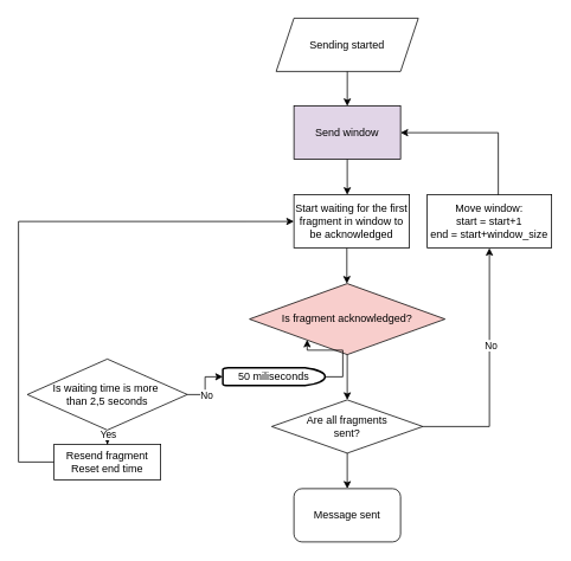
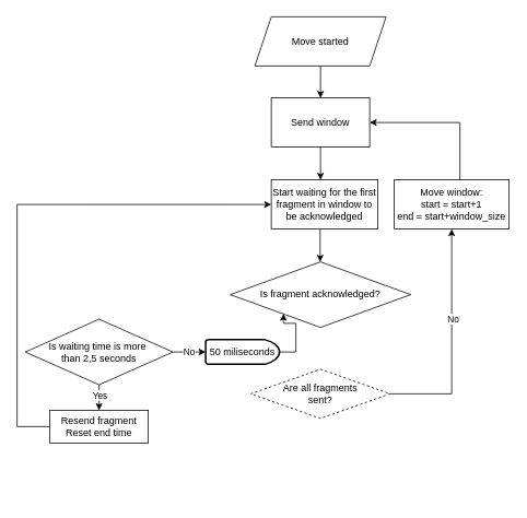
  <mxCell id="0" />
  <mxCell id="1" parent="0" />
- <mxCell id="2" value="Sending started" style="shape=parallelogram;perimeter=parallelogramPerimeter;whiteSpace=wrap;html=1;fixedSize=1;" vertex="1" parent="1"><mxGeometry x="310" y="20" width="160" height="60" as="geometry" /></mxCell>
+ <mxCell id="2" value="Move started" style="shape=parallelogram;perimeter=parallelogramPerimeter;whiteSpace=wrap;html=1;fixedSize=1;" vertex="1" parent="1"><mxGeometry x="310" y="20" width="160" height="60" as="geometry" /></mxCell>
  <mxCell id="3" value="" style="endArrow=classic;html=1;rounded=0;exitX=0.438;exitY=1.017;exitDx=0;exitDy=0;exitPerimeter=0;" edge="1" parent="1" target="4"><mxGeometry width="50" height="50" relative="1" as="geometry"><mxPoint x="390.08" y="80" as="sourcePoint" /><mxPoint x="390" y="138.98" as="targetPoint" /></mxGeometry></mxCell>
- <mxCell id="4" value="Send window" style="rounded=0;whiteSpace=wrap;html=1;fillColor=#e1d5e7;" vertex="1" parent="1"><mxGeometry x="330" y="118.98" width="120" height="60" as="geometry" /></mxCell>
+ <mxCell id="4" value="Send window" style="rounded=0;whiteSpace=wrap;html=1;" vertex="1" parent="1"><mxGeometry x="330" y="118.98" width="120" height="60" as="geometry" /></mxCell>
  <mxCell id="5" value="" style="endArrow=classic;html=1;rounded=0;exitX=0.5;exitY=1;exitDx=0;exitDy=0;" edge="1" parent="1" source="4"><mxGeometry width="50" height="50" relative="1" as="geometry"><mxPoint x="370" y="288.98" as="sourcePoint" /><mxPoint x="390" y="218.98" as="targetPoint" /></mxGeometry></mxCell>
  <mxCell id="6" style="edgeStyle=orthogonalEdgeStyle;rounded=0;orthogonalLoop=1;jettySize=auto;html=1;exitX=0.5;exitY=1;exitDx=0;exitDy=0;" edge="1" parent="1"><mxGeometry relative="1" as="geometry"><mxPoint x="390" y="308.98" as="sourcePoint" /><mxPoint x="390" y="308.98" as="targetPoint" /></mxGeometry></mxCell>
  <mxCell id="7" value="Start waiting for the first fragment in window to be acknowledged" style="rounded=0;whiteSpace=wrap;html=1;" vertex="1" parent="1"><mxGeometry x="330" y="218.98" width="130" height="60" as="geometry" /></mxCell>
  <mxCell id="8" value="" style="endArrow=classic;html=1;rounded=0;exitX=0.5;exitY=1;exitDx=0;exitDy=0;" edge="1" parent="1"><mxGeometry width="50" height="50" relative="1" as="geometry"><mxPoint x="389.58" y="278.98" as="sourcePoint" /><mxPoint x="389.58" y="318.98" as="targetPoint" /></mxGeometry></mxCell>
  <mxCell id="9" style="edgeStyle=orthogonalEdgeStyle;rounded=0;orthogonalLoop=1;jettySize=auto;html=1;exitX=0.5;exitY=1;exitDx=0;exitDy=0;" edge="1" parent="1" source="11" target="20"><mxGeometry relative="1" as="geometry" /></mxCell>
  <mxCell id="10" value="Yes" style="edgeLabel;html=1;align=center;verticalAlign=middle;resizable=0;points=[];" vertex="1" connectable="0" parent="9"><mxGeometry x="0.126" relative="1" as="geometry"><mxPoint as="offset" /></mxGeometry></mxCell>
- <mxCell id="11" value="Is waiting time is more&amp;nbsp;&lt;div&gt;than 2,5 seconds&lt;/div&gt;" style="rhombus;whiteSpace=wrap;html=1;" vertex="1" parent="1"><mxGeometry x="30" y="403.98" width="180" height="80" as="geometry" /></mxCell>
- <mxCell id="12" style="edgeStyle=orthogonalEdgeStyle;rounded=0;orthogonalLoop=1;jettySize=auto;html=1;exitX=0.5;exitY=1;exitDx=0;exitDy=0;entryX=0.5;entryY=0;entryDx=0;entryDy=0;" edge="1" parent="1" source="13" target="24"><mxGeometry relative="1" as="geometry" /></mxCell>
- <mxCell id="13" value="Is fragment acknowledged?" style="rhombus;whiteSpace=wrap;html=1;fillColor=#f8cecc;" vertex="1" parent="1"><mxGeometry x="280" y="318.98" width="220" height="80" as="geometry" /></mxCell>
- <mxCell id="14" value="50 miliseconds" style="strokeWidth=2;html=1;shape=mxgraph.flowchart.delay;whiteSpace=wrap;" vertex="1" parent="1"><mxGeometry x="250" y="413.98" width="115" height="20" as="geometry" /></mxCell>
+ <mxCell id="11" value="Is waiting time is more&amp;nbsp;&lt;div&gt;than 2,5 seconds&lt;/div&gt;" style="rhombus;whiteSpace=wrap;html=1;" vertex="1" parent="1"><mxGeometry x="30" y="388.98" width="180" height="80" as="geometry" /></mxCell>
+ <mxCell id="13" value="Is fragment acknowledged?" style="rhombus;whiteSpace=wrap;html=1;" vertex="1" parent="1"><mxGeometry x="280" y="318.98" width="220" height="80" as="geometry" /></mxCell>
+ <mxCell id="14" value="50 miliseconds" style="strokeWidth=2;html=1;shape=mxgraph.flowchart.delay;whiteSpace=wrap;" vertex="1" parent="1"><mxGeometry x="250" y="413.98" width="90" height="30" as="geometry" /></mxCell>
  <mxCell id="15" style="edgeStyle=orthogonalEdgeStyle;rounded=0;orthogonalLoop=1;jettySize=auto;html=1;entryX=1;entryY=0.5;entryDx=0;entryDy=0;exitX=0.399;exitY=0.054;exitDx=0;exitDy=0;exitPerimeter=0;" edge="1" parent="1" source="16" target="4"><mxGeometry relative="1" as="geometry"><mxPoint x="610" y="148.98" as="targetPoint" /><mxPoint x="630" y="149" as="sourcePoint" /><Array as="points"><mxPoint x="560" y="222" /><mxPoint x="560" y="149" /></Array></mxGeometry></mxCell>
  <mxCell id="16" value="Move window:&lt;div&gt;start = start+1&lt;/div&gt;&lt;div&gt;end = start+window_size&lt;/div&gt;" style="rounded=0;whiteSpace=wrap;html=1;" vertex="1" parent="1"><mxGeometry x="480" y="218.98" width="140" height="60" as="geometry" /></mxCell>
  <mxCell id="17" style="edgeStyle=orthogonalEdgeStyle;rounded=0;orthogonalLoop=1;jettySize=auto;html=1;entryX=0;entryY=0.5;entryDx=0;entryDy=0;entryPerimeter=0;" edge="1" parent="1" source="11" target="14"><mxGeometry relative="1" as="geometry" /></mxCell>
  <mxCell id="18" value="No" style="edgeLabel;html=1;align=center;verticalAlign=middle;resizable=0;points=[];" vertex="1" connectable="0" parent="17"><mxGeometry x="-0.685" y="4" relative="1" as="geometry"><mxPoint x="13" y="4" as="offset" /></mxGeometry></mxCell>
  <mxCell id="19" style="edgeStyle=orthogonalEdgeStyle;rounded=0;orthogonalLoop=1;jettySize=auto;html=1;exitX=0;exitY=0.5;exitDx=0;exitDy=0;entryX=0;entryY=0.5;entryDx=0;entryDy=0;" edge="1" parent="1" source="20" target="7"><mxGeometry relative="1" as="geometry"><mxPoint x="0" y="240" as="targetPoint" /><Array as="points"><mxPoint x="20" y="520" /><mxPoint x="20" y="249" /></Array></mxGeometry></mxCell>
  <mxCell id="20" value="Resend fragment&lt;div&gt;Reset end time&lt;/div&gt;" style="rounded=0;whiteSpace=wrap;html=1;" vertex="1" parent="1"><mxGeometry x="60" y="500" width="120" height="40" as="geometry" /></mxCell>
  <mxCell id="21" style="edgeStyle=orthogonalEdgeStyle;rounded=0;orthogonalLoop=1;jettySize=auto;html=1;exitX=1;exitY=0.5;exitDx=0;exitDy=0;entryX=0.5;entryY=1;entryDx=0;entryDy=0;" edge="1" parent="1" source="24" target="16"><mxGeometry relative="1" as="geometry"><Array as="points"><mxPoint x="550" y="480" /></Array></mxGeometry></mxCell>
  <mxCell id="22" value="No" style="edgeLabel;html=1;align=center;verticalAlign=middle;resizable=0;points=[];" vertex="1" connectable="0" parent="21"><mxGeometry x="0.207" y="-1" relative="1" as="geometry"><mxPoint as="offset" /></mxGeometry></mxCell>
- <mxCell id="23" style="edgeStyle=orthogonalEdgeStyle;rounded=0;orthogonalLoop=1;jettySize=auto;html=1;" edge="1" parent="1" source="24" target="25"><mxGeometry relative="1" as="geometry" /></mxCell>
- <mxCell id="24" value="Are all fragments&lt;div&gt;sent?&lt;/div&gt;" style="rhombus;whiteSpace=wrap;html=1;" vertex="1" parent="1"><mxGeometry x="305" y="450" width="170" height="60" as="geometry" /></mxCell>
- <mxCell id="25" value="Message sent" style="rounded=1;whiteSpace=wrap;html=1;" vertex="1" parent="1"><mxGeometry x="330" y="550" width="120" height="60" as="geometry" /></mxCell>
+ <mxCell id="24" value="Are all fragments&lt;div&gt;sent?&lt;/div&gt;" style="rhombus;whiteSpace=wrap;html=1;dashed=1;" vertex="1" parent="1"><mxGeometry x="305" y="450" width="170" height="60" as="geometry" /></mxCell>
  <mxCell id="26" style="edgeStyle=orthogonalEdgeStyle;rounded=0;orthogonalLoop=1;jettySize=auto;html=1;exitX=1;exitY=0.5;exitDx=0;exitDy=0;exitPerimeter=0;entryX=0.295;entryY=0.791;entryDx=0;entryDy=0;entryPerimeter=0;" edge="1" parent="1" source="14" target="13"><mxGeometry relative="1" as="geometry" /></mxCell>
